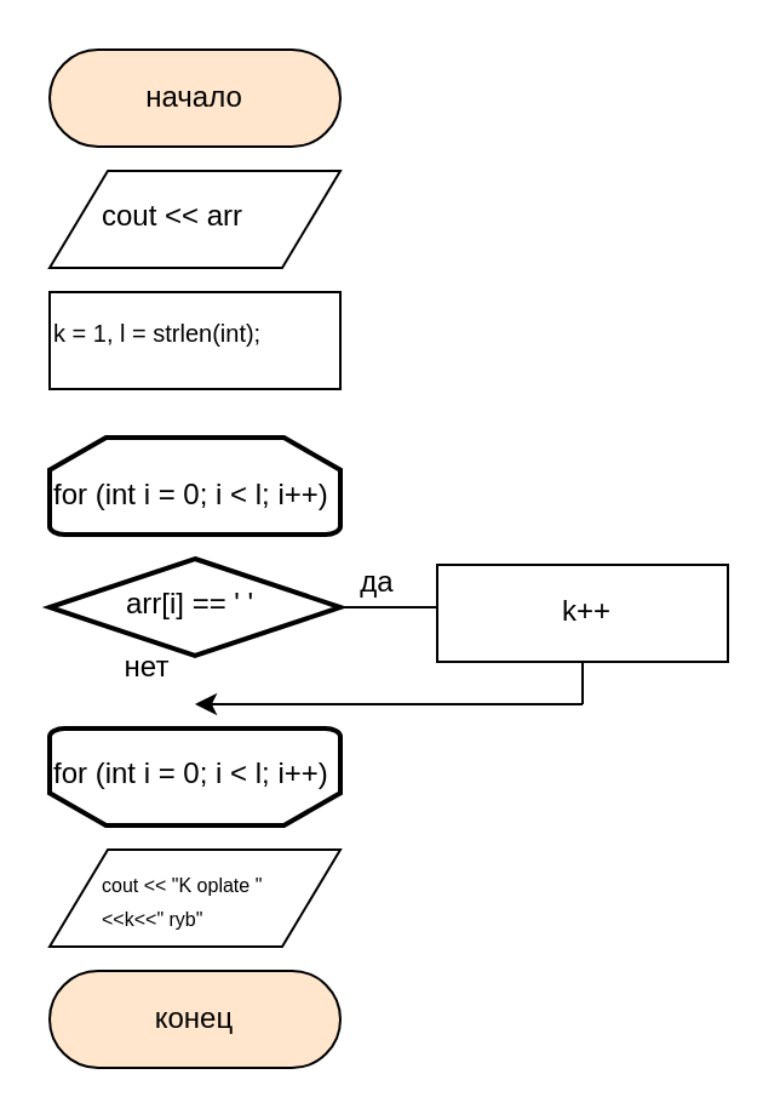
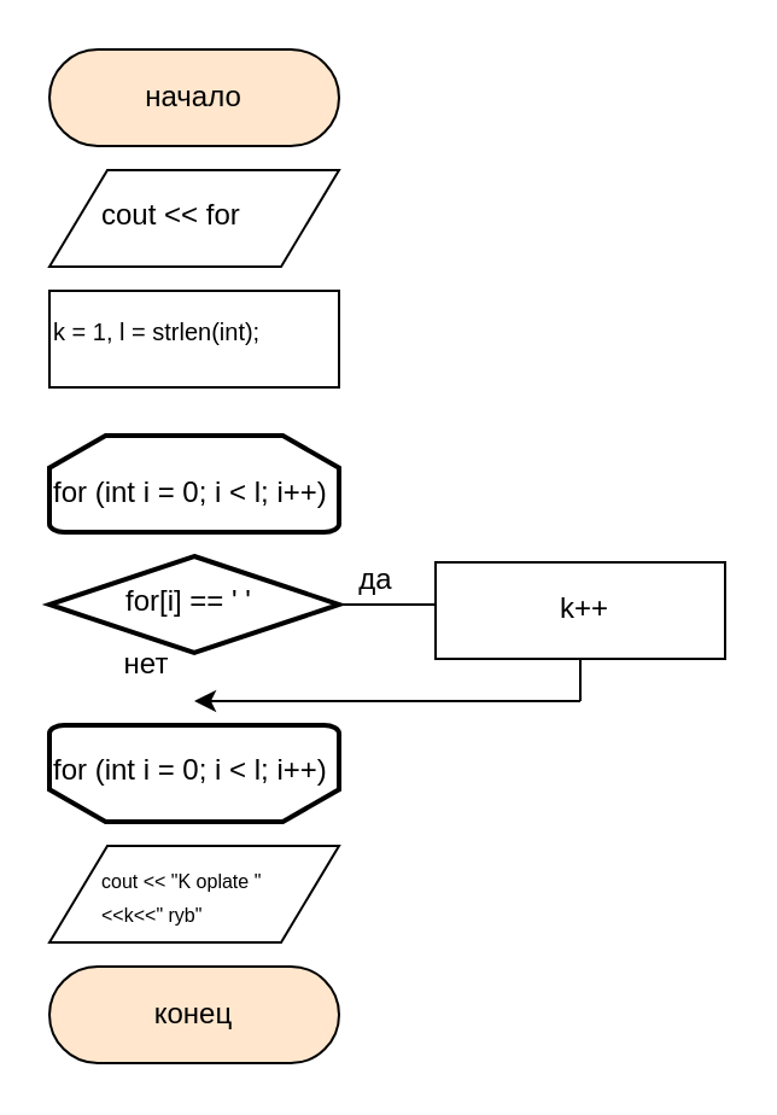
  <mxCell id="0" />
  <mxCell id="1" parent="0" />
  <mxCell id="2" value="начало" style="rounded=1;whiteSpace=wrap;html=1;arcSize=50;fillColor=#ffe6cc;" vertex="1" parent="1"><mxGeometry x="20" y="20" width="120" height="40" as="geometry" /></mxCell>
  <mxCell id="3" value="" style="rounded=0;whiteSpace=wrap;html=1;" vertex="1" parent="1"><mxGeometry x="20" y="120" width="120" height="40" as="geometry" /></mxCell>
  <mxCell id="4" value="" style="shape=parallelogram;perimeter=parallelogramPerimeter;whiteSpace=wrap;html=1;" vertex="1" parent="1"><mxGeometry x="20" y="70" width="120" height="40" as="geometry" /></mxCell>
  <mxCell id="5" value="" style="strokeWidth=2;html=1;shape=mxgraph.flowchart.loop_limit;whiteSpace=wrap;fontStyle=1" vertex="1" parent="1"><mxGeometry x="20" y="180" width="120" height="40" as="geometry" /></mxCell>
  <mxCell id="6" value="" style="strokeWidth=2;html=1;shape=mxgraph.flowchart.loop_limit;whiteSpace=wrap;rotation=-180;" vertex="1" parent="1"><mxGeometry x="20" y="300" width="120" height="40" as="geometry" /></mxCell>
  <mxCell id="7" value="" style="strokeWidth=2;html=1;shape=mxgraph.flowchart.decision;whiteSpace=wrap;" vertex="1" parent="1"><mxGeometry x="20" y="230" width="120" height="40" as="geometry" /></mxCell>
  <mxCell id="8" value="" style="rounded=0;whiteSpace=wrap;html=1;" vertex="1" parent="1"><mxGeometry x="180" y="232.5" width="120" height="40" as="geometry" /></mxCell>
  <mxCell id="9" value="" style="shape=parallelogram;perimeter=parallelogramPerimeter;whiteSpace=wrap;html=1;" vertex="1" parent="1"><mxGeometry x="20" y="350" width="120" height="40" as="geometry" /></mxCell>
  <mxCell id="10" value="конец" style="rounded=1;whiteSpace=wrap;html=1;arcSize=50;fillColor=#ffe6cc;" vertex="1" parent="1"><mxGeometry x="20" y="400" width="120" height="40" as="geometry" /></mxCell>
- <mxCell id="11" value="cout &lt;&lt; arr" style="text;html=1;" vertex="1" parent="1"><mxGeometry x="40" y="75" width="80" height="30" as="geometry" /></mxCell>
+ <mxCell id="11" value="cout &lt;&lt; for" style="text;html=1;" vertex="1" parent="1"><mxGeometry x="40" y="75" width="80" height="30" as="geometry" /></mxCell>
  <mxCell id="12" value="&lt;font style=&quot;font-size: 10px&quot;&gt;k = 1, l = strlen(int);&lt;/font&gt;" style="text;html=1;" vertex="1" parent="1"><mxGeometry x="20" y="123" width="110" height="30" as="geometry" /></mxCell>
  <mxCell id="13" value="for (int i = 0; i &lt; l; i++)" style="text;html=1;" vertex="1" parent="1"><mxGeometry x="20" y="305" width="140" height="30" as="geometry" /></mxCell>
- <mxCell id="14" value="arr[i] == ' '" style="text;html=1;" vertex="1" parent="1"><mxGeometry x="50" y="235" width="80" height="35" as="geometry" /></mxCell>
+ <mxCell id="14" value="for[i] == ' '" style="text;html=1;" vertex="1" parent="1"><mxGeometry x="50" y="235" width="80" height="35" as="geometry" /></mxCell>
  <mxCell id="15" value="" style="endArrow=none;html=1;" edge="1" parent="1"><mxGeometry width="50" height="50" relative="1" as="geometry"><mxPoint x="140" y="250" as="sourcePoint" /><mxPoint x="180" y="250" as="targetPoint" /></mxGeometry></mxCell>
  <mxCell id="16" value="" style="endArrow=classic;html=1;" edge="1" parent="1"><mxGeometry width="50" height="50" relative="1" as="geometry"><mxPoint x="240" y="290" as="sourcePoint" /><mxPoint x="80" y="290" as="targetPoint" /></mxGeometry></mxCell>
  <mxCell id="17" value="" style="endArrow=none;html=1;entryX=0.5;entryY=1;entryDx=0;entryDy=0;" edge="1" parent="1" target="8"><mxGeometry width="50" height="50" relative="1" as="geometry"><mxPoint x="240" y="290" as="sourcePoint" /><mxPoint x="240" y="280" as="targetPoint" /></mxGeometry></mxCell>
  <mxCell id="18" value="да" style="text;html=1;align=center;verticalAlign=middle;resizable=0;points=[];;autosize=1;" vertex="1" parent="1"><mxGeometry x="140" y="230" width="30" height="20" as="geometry" /></mxCell>
  <mxCell id="19" value="нет" style="text;html=1;align=center;verticalAlign=middle;resizable=0;points=[];;autosize=1;" vertex="1" parent="1"><mxGeometry x="45" y="265" width="30" height="20" as="geometry" /></mxCell>
  <mxCell id="20" value="for (int i = 0; i &lt; l; i++)" style="text;html=1;" vertex="1" parent="1"><mxGeometry x="20" y="190" width="140" height="30" as="geometry" /></mxCell>
  <mxCell id="21" value="&lt;font style=&quot;font-size: 8px&quot;&gt;cout &amp;lt;&amp;lt; &quot;K oplate &quot;&lt;br&gt;&amp;lt;&amp;lt;k&amp;lt;&amp;lt;&quot; ryb&quot;&lt;/font&gt;" style="text;html=1;" vertex="1" parent="1"><mxGeometry x="40" y="350" width="80" height="33" as="geometry" /></mxCell>
  <mxCell id="22" value="k++" style="text;html=1;" vertex="1" parent="1"><mxGeometry x="230" y="237.5" width="50" height="30" as="geometry" /></mxCell>
